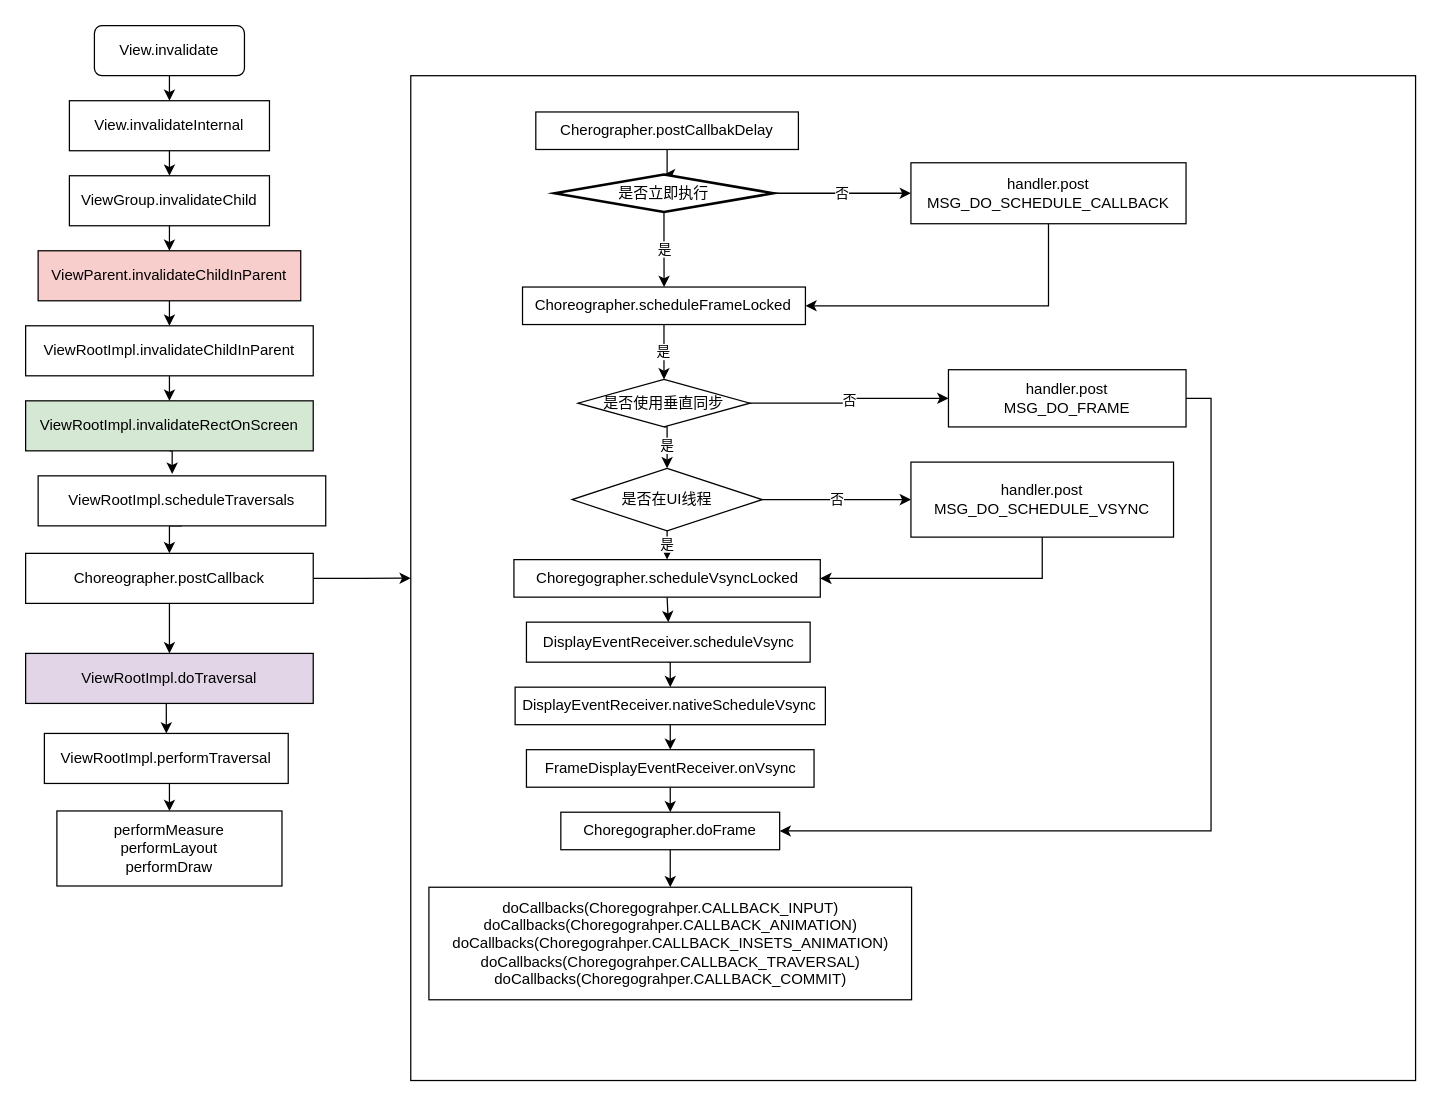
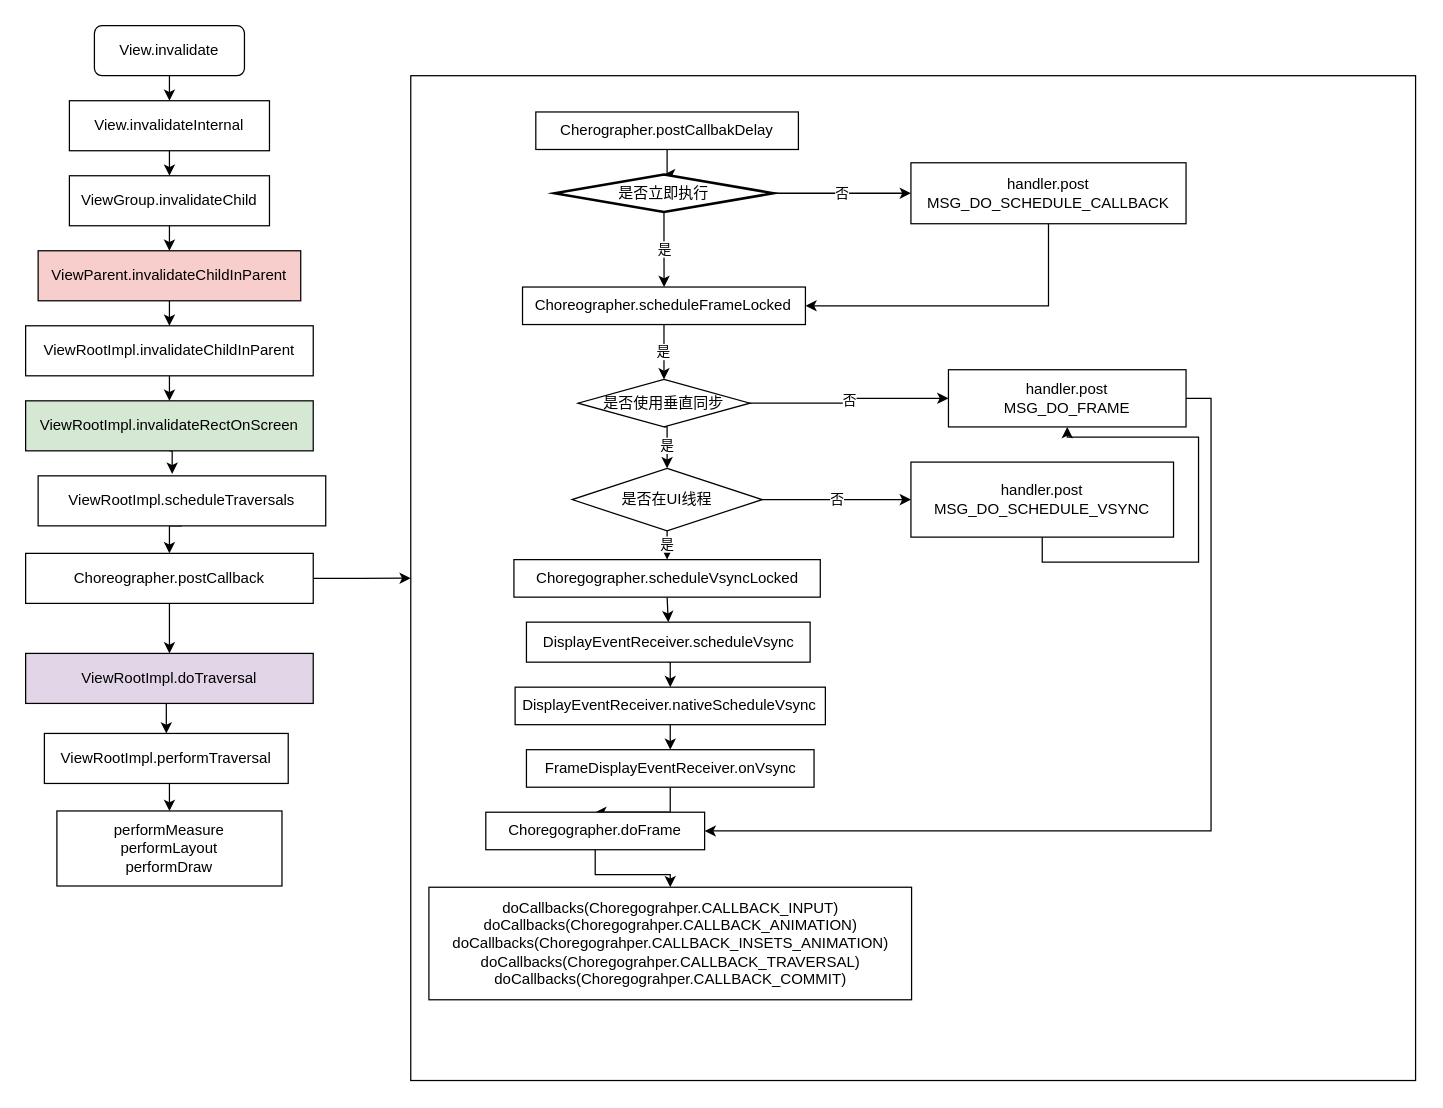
  <mxCell id="0" />
  <mxCell id="1" parent="0" />
  <mxCell id="2" style="edgeStyle=orthogonalEdgeStyle;rounded=0;orthogonalLoop=1;jettySize=auto;html=1;exitX=0.5;exitY=1;exitDx=0;exitDy=0;entryX=0.5;entryY=0;entryDx=0;entryDy=0;" edge="1" parent="1" source="3" target="5"><mxGeometry relative="1" as="geometry" /></mxCell>
  <mxCell id="3" value="View.invalidate" style="rounded=1;whiteSpace=wrap;html=1;" vertex="1" parent="1"><mxGeometry x="75" y="20" width="120" height="40" as="geometry" /></mxCell>
  <mxCell id="4" style="edgeStyle=orthogonalEdgeStyle;rounded=0;orthogonalLoop=1;jettySize=auto;html=1;exitX=0.5;exitY=1;exitDx=0;exitDy=0;entryX=0.5;entryY=0;entryDx=0;entryDy=0;" edge="1" parent="1" source="5" target="7"><mxGeometry relative="1" as="geometry" /></mxCell>
  <mxCell id="5" value="View.invalidateInternal" style="rounded=0;whiteSpace=wrap;html=1;" vertex="1" parent="1"><mxGeometry x="55" y="80" width="160" height="40" as="geometry" /></mxCell>
  <mxCell id="6" style="edgeStyle=orthogonalEdgeStyle;rounded=0;orthogonalLoop=1;jettySize=auto;html=1;exitX=0.5;exitY=1;exitDx=0;exitDy=0;entryX=0.5;entryY=0;entryDx=0;entryDy=0;" edge="1" parent="1" source="7" target="9"><mxGeometry relative="1" as="geometry" /></mxCell>
  <mxCell id="7" value="ViewGroup.invalidateChild" style="rounded=0;whiteSpace=wrap;html=1;" vertex="1" parent="1"><mxGeometry x="55" y="140" width="160" height="40" as="geometry" /></mxCell>
  <mxCell id="8" style="edgeStyle=orthogonalEdgeStyle;rounded=0;orthogonalLoop=1;jettySize=auto;html=1;exitX=0.5;exitY=1;exitDx=0;exitDy=0;entryX=0.5;entryY=0;entryDx=0;entryDy=0;" edge="1" parent="1" source="9" target="11"><mxGeometry relative="1" as="geometry" /></mxCell>
  <mxCell id="9" value="ViewParent.invalidateChildInParent" style="rounded=0;whiteSpace=wrap;html=1;fillColor=#f8cecc;" vertex="1" parent="1"><mxGeometry x="30" y="200" width="210" height="40" as="geometry" /></mxCell>
  <mxCell id="10" style="edgeStyle=orthogonalEdgeStyle;rounded=0;orthogonalLoop=1;jettySize=auto;html=1;exitX=0.5;exitY=1;exitDx=0;exitDy=0;entryX=0.5;entryY=0;entryDx=0;entryDy=0;" edge="1" parent="1" source="11" target="13"><mxGeometry relative="1" as="geometry" /></mxCell>
  <mxCell id="11" value="ViewRootImpl.invalidateChildInParent" style="rounded=0;whiteSpace=wrap;html=1;" vertex="1" parent="1"><mxGeometry x="20" y="260" width="230" height="40" as="geometry" /></mxCell>
  <mxCell id="12" style="edgeStyle=orthogonalEdgeStyle;rounded=0;orthogonalLoop=1;jettySize=auto;html=1;exitX=0.5;exitY=1;exitDx=0;exitDy=0;entryX=0.466;entryY=-0.039;entryDx=0;entryDy=0;entryPerimeter=0;" edge="1" parent="1" source="13" target="15"><mxGeometry relative="1" as="geometry" /></mxCell>
  <mxCell id="13" value="ViewRootImpl.invalidateRectOnScreen&lt;br&gt;" style="rounded=0;whiteSpace=wrap;html=1;fillColor=#d5e8d4;" vertex="1" parent="1"><mxGeometry x="20" y="320" width="230" height="40" as="geometry" /></mxCell>
  <mxCell id="14" style="edgeStyle=orthogonalEdgeStyle;rounded=0;orthogonalLoop=1;jettySize=auto;html=1;exitX=0.5;exitY=1;exitDx=0;exitDy=0;entryX=0.5;entryY=0;entryDx=0;entryDy=0;" edge="1" parent="1" source="15" target="18"><mxGeometry relative="1" as="geometry" /></mxCell>
  <mxCell id="15" value="ViewRootImpl.scheduleTraversals" style="rounded=0;whiteSpace=wrap;html=1;" vertex="1" parent="1"><mxGeometry x="30" y="380" width="230" height="40" as="geometry" /></mxCell>
  <mxCell id="16" style="edgeStyle=orthogonalEdgeStyle;rounded=0;orthogonalLoop=1;jettySize=auto;html=1;exitX=0.5;exitY=1;exitDx=0;exitDy=0;entryX=0.5;entryY=0;entryDx=0;entryDy=0;" edge="1" parent="1" source="18" target="20"><mxGeometry relative="1" as="geometry" /></mxCell>
  <mxCell id="17" style="edgeStyle=orthogonalEdgeStyle;rounded=0;orthogonalLoop=1;jettySize=auto;html=1;" edge="1" parent="1" source="18" target="24"><mxGeometry relative="1" as="geometry" /></mxCell>
  <mxCell id="18" value="Choreographer.postCallback" style="rounded=0;whiteSpace=wrap;html=1;" vertex="1" parent="1"><mxGeometry x="20" y="442" width="230" height="40" as="geometry" /></mxCell>
  <mxCell id="19" style="edgeStyle=orthogonalEdgeStyle;rounded=0;orthogonalLoop=1;jettySize=auto;html=1;exitX=0.5;exitY=1;exitDx=0;exitDy=0;entryX=0.5;entryY=0;entryDx=0;entryDy=0;" edge="1" parent="1" source="20" target="22"><mxGeometry relative="1" as="geometry" /></mxCell>
  <mxCell id="20" value="ViewRootImpl.doTraversal" style="rounded=0;whiteSpace=wrap;html=1;fillColor=#e1d5e7;" vertex="1" parent="1"><mxGeometry x="20" y="522" width="230" height="40" as="geometry" /></mxCell>
  <mxCell id="21" style="edgeStyle=orthogonalEdgeStyle;rounded=0;orthogonalLoop=1;jettySize=auto;html=1;exitX=0.5;exitY=1;exitDx=0;exitDy=0;entryX=0.5;entryY=0;entryDx=0;entryDy=0;" edge="1" parent="1" source="22" target="23"><mxGeometry relative="1" as="geometry" /></mxCell>
  <mxCell id="22" value="ViewRootImpl.performTraversal" style="rounded=0;whiteSpace=wrap;html=1;" vertex="1" parent="1"><mxGeometry x="35" y="586" width="195" height="40" as="geometry" /></mxCell>
  <mxCell id="23" value="performMeasure&lt;br&gt;performLayout&lt;br&gt;performDraw" style="rounded=0;whiteSpace=wrap;html=1;" vertex="1" parent="1"><mxGeometry x="45" y="648" width="180" height="60" as="geometry" /></mxCell>
  <mxCell id="24" value="" style="whiteSpace=wrap;html=1;aspect=fixed;" vertex="1" parent="1"><mxGeometry x="328" y="60" width="803.57" height="803.57" as="geometry" /></mxCell>
  <mxCell id="25" value="" style="edgeStyle=orthogonalEdgeStyle;rounded=0;orthogonalLoop=1;jettySize=auto;html=1;" edge="1" parent="1" source="26" target="29"><mxGeometry relative="1" as="geometry" /></mxCell>
  <mxCell id="26" value="Cherographer.postCallbakDelay" style="rounded=0;whiteSpace=wrap;html=1;" vertex="1" parent="1"><mxGeometry x="428" y="89" width="210" height="30" as="geometry" /></mxCell>
  <mxCell id="27" value="是" style="edgeStyle=orthogonalEdgeStyle;rounded=0;orthogonalLoop=1;jettySize=auto;html=1;exitX=0.5;exitY=1;exitDx=0;exitDy=0;exitPerimeter=0;" edge="1" parent="1" source="29" target="31"><mxGeometry relative="1" as="geometry" /></mxCell>
  <mxCell id="28" value="否" style="edgeStyle=orthogonalEdgeStyle;rounded=0;orthogonalLoop=1;jettySize=auto;html=1;exitX=1;exitY=0.5;exitDx=0;exitDy=0;exitPerimeter=0;entryX=0;entryY=0.5;entryDx=0;entryDy=0;" edge="1" parent="1" source="29" target="38"><mxGeometry relative="1" as="geometry" /></mxCell>
  <mxCell id="29" value="是否立即执行" style="strokeWidth=2;html=1;shape=mxgraph.flowchart.decision;whiteSpace=wrap;" vertex="1" parent="1"><mxGeometry x="443" y="139" width="175" height="30" as="geometry" /></mxCell>
  <mxCell id="30" value="是" style="edgeStyle=orthogonalEdgeStyle;rounded=0;orthogonalLoop=1;jettySize=auto;html=1;exitX=0.5;exitY=1;exitDx=0;exitDy=0;entryX=0.5;entryY=0;entryDx=0;entryDy=0;" edge="1" parent="1" source="31" target="34"><mxGeometry relative="1" as="geometry" /></mxCell>
  <mxCell id="31" value="Choreographer.scheduleFrameLocked" style="rounded=0;whiteSpace=wrap;html=1;" vertex="1" parent="1"><mxGeometry x="417.37" y="229" width="226.25" height="30" as="geometry" /></mxCell>
  <mxCell id="32" value="是" style="edgeStyle=orthogonalEdgeStyle;rounded=0;orthogonalLoop=1;jettySize=auto;html=1;exitX=0.5;exitY=1;exitDx=0;exitDy=0;entryX=0.5;entryY=0;entryDx=0;entryDy=0;" edge="1" parent="1" source="34" target="43"><mxGeometry relative="1" as="geometry" /></mxCell>
  <mxCell id="33" value="否" style="edgeStyle=orthogonalEdgeStyle;rounded=0;orthogonalLoop=1;jettySize=auto;html=1;exitX=1;exitY=0.5;exitDx=0;exitDy=0;entryX=0;entryY=0.5;entryDx=0;entryDy=0;" edge="1" parent="1" source="34" target="40"><mxGeometry relative="1" as="geometry" /></mxCell>
  <mxCell id="34" value="是否使用垂直同步" style="rhombus;whiteSpace=wrap;html=1;" vertex="1" parent="1"><mxGeometry x="461.75" y="302.88" width="137.49" height="38" as="geometry" /></mxCell>
  <mxCell id="35" style="edgeStyle=orthogonalEdgeStyle;rounded=0;orthogonalLoop=1;jettySize=auto;html=1;exitX=0.5;exitY=1;exitDx=0;exitDy=0;entryX=0.5;entryY=0;entryDx=0;entryDy=0;" edge="1" parent="1" source="36" target="45"><mxGeometry relative="1" as="geometry" /></mxCell>
  <mxCell id="36" value="Choregographer.scheduleVsyncLocked" style="rounded=0;whiteSpace=wrap;html=1;" vertex="1" parent="1"><mxGeometry x="410.5" y="447" width="245" height="30" as="geometry" /></mxCell>
  <mxCell id="37" style="edgeStyle=orthogonalEdgeStyle;rounded=0;orthogonalLoop=1;jettySize=auto;html=1;entryX=1;entryY=0.5;entryDx=0;entryDy=0;" edge="1" parent="1" source="38" target="31"><mxGeometry relative="1" as="geometry"><Array as="points"><mxPoint x="838" y="244" /></Array></mxGeometry></mxCell>
  <mxCell id="38" value="handler.post&lt;br&gt;MSG_DO_SCHEDULE_CALLBACK" style="rounded=0;whiteSpace=wrap;html=1;" vertex="1" parent="1"><mxGeometry x="728" y="129.63" width="220" height="48.75" as="geometry" /></mxCell>
  <mxCell id="39" style="edgeStyle=orthogonalEdgeStyle;rounded=0;orthogonalLoop=1;jettySize=auto;html=1;exitX=1;exitY=0.5;exitDx=0;exitDy=0;entryX=1;entryY=0.5;entryDx=0;entryDy=0;" edge="1" parent="1" source="40" target="51"><mxGeometry relative="1" as="geometry" /></mxCell>
  <mxCell id="40" value="handler.post&lt;br&gt;MSG_DO_FRAME" style="rounded=0;whiteSpace=wrap;html=1;" vertex="1" parent="1"><mxGeometry x="758" y="295.13" width="190" height="45.75" as="geometry" /></mxCell>
  <mxCell id="41" value="是" style="edgeStyle=orthogonalEdgeStyle;rounded=0;orthogonalLoop=1;jettySize=auto;html=1;exitX=0.5;exitY=1;exitDx=0;exitDy=0;" edge="1" parent="1" source="43" target="36"><mxGeometry relative="1" as="geometry" /></mxCell>
  <mxCell id="42" value="否" style="edgeStyle=orthogonalEdgeStyle;rounded=0;orthogonalLoop=1;jettySize=auto;html=1;entryX=0;entryY=0.5;entryDx=0;entryDy=0;" edge="1" parent="1" source="43" target="56"><mxGeometry relative="1" as="geometry" /></mxCell>
  <mxCell id="43" value="是否在UI线程" style="rhombus;whiteSpace=wrap;html=1;" vertex="1" parent="1"><mxGeometry x="457.07" y="374" width="151.87" height="50" as="geometry" /></mxCell>
  <mxCell id="44" style="edgeStyle=orthogonalEdgeStyle;rounded=0;orthogonalLoop=1;jettySize=auto;html=1;exitX=0.5;exitY=1;exitDx=0;exitDy=0;entryX=0.5;entryY=0;entryDx=0;entryDy=0;" edge="1" parent="1" source="45" target="47"><mxGeometry relative="1" as="geometry" /></mxCell>
  <mxCell id="45" value="DisplayEventReceiver.scheduleVsync" style="rounded=0;whiteSpace=wrap;html=1;" vertex="1" parent="1"><mxGeometry x="420.51" y="497" width="226.87" height="32" as="geometry" /></mxCell>
  <mxCell id="46" style="edgeStyle=orthogonalEdgeStyle;rounded=0;orthogonalLoop=1;jettySize=auto;html=1;exitX=0.5;exitY=1;exitDx=0;exitDy=0;entryX=0.5;entryY=0;entryDx=0;entryDy=0;" edge="1" parent="1" source="47" target="49"><mxGeometry relative="1" as="geometry" /></mxCell>
  <mxCell id="47" value="DisplayEventReceiver.nativeScheduleVsync" style="rounded=0;whiteSpace=wrap;html=1;" vertex="1" parent="1"><mxGeometry x="411.45" y="549" width="248.12" height="30" as="geometry" /></mxCell>
  <mxCell id="48" style="edgeStyle=orthogonalEdgeStyle;rounded=0;orthogonalLoop=1;jettySize=auto;html=1;exitX=0.5;exitY=1;exitDx=0;exitDy=0;entryX=0.5;entryY=0;entryDx=0;entryDy=0;" edge="1" parent="1" source="49" target="51"><mxGeometry relative="1" as="geometry" /></mxCell>
  <mxCell id="49" value="FrameDisplayEventReceiver.onVsync" style="rounded=0;whiteSpace=wrap;html=1;" vertex="1" parent="1"><mxGeometry x="420.51" y="599" width="230" height="30" as="geometry" /></mxCell>
  <mxCell id="50" style="edgeStyle=orthogonalEdgeStyle;rounded=0;orthogonalLoop=1;jettySize=auto;html=1;exitX=0.5;exitY=1;exitDx=0;exitDy=0;" edge="1" parent="1" source="51" target="52"><mxGeometry relative="1" as="geometry" /></mxCell>
- <mxCell id="51" value="Choregographer.doFrame" style="rounded=0;whiteSpace=wrap;html=1;" vertex="1" parent="1"><mxGeometry x="448.01" y="649" width="175" height="30" as="geometry" /></mxCell>
+ <mxCell id="51" value="Choregographer.doFrame" style="rounded=0;whiteSpace=wrap;html=1;" vertex="1" parent="1"><mxGeometry x="388.01" y="649" width="175" height="30" as="geometry" /></mxCell>
  <mxCell id="52" value="doCallbacks(Choregograhper.CALLBACK_INPUT)&lt;br&gt;doCallbacks(Choregograhper.CALLBACK_ANIMATION)&lt;br&gt;doCallbacks(Choregograhper.CALLBACK_INSETS_ANIMATION)&lt;br&gt;doCallbacks(Choregograhper.CALLBACK_TRAVERSAL)&lt;br&gt;doCallbacks(Choregograhper.CALLBACK_COMMIT)" style="rounded=0;whiteSpace=wrap;html=1;" vertex="1" parent="1"><mxGeometry x="342.51" y="709" width="386" height="90" as="geometry" /></mxCell>
  <mxCell id="53" style="edgeStyle=orthogonalEdgeStyle;rounded=0;orthogonalLoop=1;jettySize=auto;html=1;exitX=0.5;exitY=1;exitDx=0;exitDy=0;" edge="1" parent="1" source="51" target="51"><mxGeometry relative="1" as="geometry" /></mxCell>
  <mxCell id="54" style="edgeStyle=orthogonalEdgeStyle;rounded=0;orthogonalLoop=1;jettySize=auto;html=1;exitX=0.5;exitY=1;exitDx=0;exitDy=0;" edge="1" parent="1" source="51" target="51"><mxGeometry relative="1" as="geometry" /></mxCell>
- <mxCell id="55" style="edgeStyle=orthogonalEdgeStyle;rounded=0;orthogonalLoop=1;jettySize=auto;html=1;exitX=0.5;exitY=1;exitDx=0;exitDy=0;entryX=1;entryY=0.5;entryDx=0;entryDy=0;" edge="1" parent="1" source="56" target="36"><mxGeometry relative="1" as="geometry" /></mxCell>
+ <mxCell id="55" style="edgeStyle=orthogonalEdgeStyle;rounded=0;orthogonalLoop=1;jettySize=auto;html=1;exitX=0.5;exitY=1;exitDx=0;exitDy=0;" edge="1" parent="1" source="56" target="40"><mxGeometry relative="1" as="geometry" /></mxCell>
  <mxCell id="56" value="handler.post&lt;br&gt;MSG_DO_SCHEDULE_VSYNC" style="rounded=0;whiteSpace=wrap;html=1;" vertex="1" parent="1"><mxGeometry x="728" y="369" width="210" height="60" as="geometry" /></mxCell>
